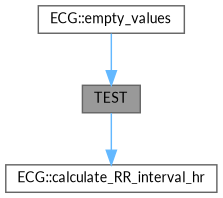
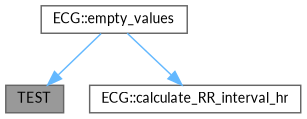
  digraph {
    fontname=Lato
    rankdir=TB
    node [color=grey40 fillcolor=white fontname=Lato fontsize=10 shape=box style=filled]
    edge [color=steelblue1 fontname=Lato fontsize=10 labelfontname=Helvetica labelfontsize=10 style=solid]
    n1 [color=gray40 fillcolor=grey60 fontcolor=black height=0.2 label=TEST width=0.4]
    n2 [height=0.2 label="ECG::calculate_RR_interval_hr" width=0.4]
    n3 [height=0.2 label="ECG::empty_values" width=0.4]
-   n1 -> n2
+   n3 -> n2
    n3 -> n1
  }
